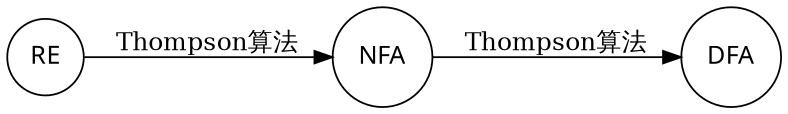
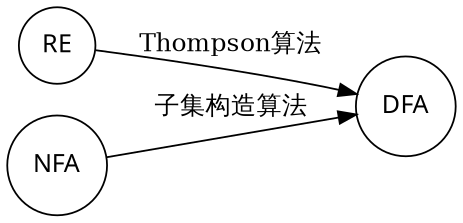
  digraph {
    rankdir=LR
    node [fontname=FangSong shape=circle]
    RE
    NFA
    DFA
-   RE -> NFA [label="Thompson算法"]
-   NFA -> DFA [label="Thompson算法"]
+   RE -> DFA [label="Thompson算法"]
+   NFA -> DFA [label="子集构造算法"]
  }
